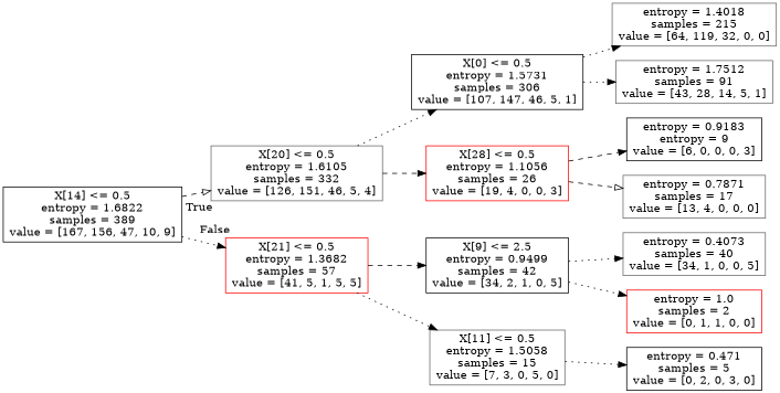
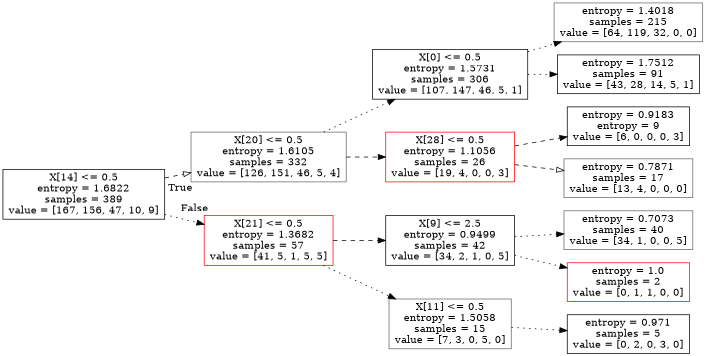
  digraph {
    rankdir=LR
    node [color=black shape=box]
    edge [arrowhead=normal style=dotted]
    n1 [label="X[14] <= 0.5\nentropy = 1.6822\nsamples = 389\nvalue = [167, 156, 47, 10, 9]"]
    n2 [color=gray40 label="X[20] <= 0.5\nentropy = 1.6105\nsamples = 332\nvalue = [126, 151, 46, 5, 4]"]
    n3 [color=red label="X[21] <= 0.5\nentropy = 1.3682\nsamples = 57\nvalue = [41, 5, 1, 5, 5]"]
    n4 [label="X[0] <= 0.5\nentropy = 1.5731\nsamples = 306\nvalue = [107, 147, 46, 5, 1]"]
    n5 [color=red label="X[28] <= 0.5\nentropy = 1.1056\nsamples = 26\nvalue = [19, 4, 0, 0, 3]"]
    n6 [label="X[9] <= 2.5\nentropy = 0.9499\nsamples = 42\nvalue = [34, 2, 1, 0, 5]"]
    n7 [color=gray40 label="X[11] <= 0.5\nentropy = 1.5058\nsamples = 15\nvalue = [7, 3, 0, 5, 0]"]
    n8 [color=gray40 label="entropy = 1.4018\nsamples = 215\nvalue = [64, 119, 32, 0, 0]"]
-   n9 [color=gray40 label="entropy = 1.7512\nsamples = 91\nvalue = [43, 28, 14, 5, 1]"]
+   n9 [label="entropy = 1.7512\nsamples = 91\nvalue = [43, 28, 14, 5, 1]"]
    n10 [label="entropy = 0.9183\nentropy = 9\nvalue = [6, 0, 0, 0, 3]"]
    n11 [color=gray40 label="entropy = 0.7871\nsamples = 17\nvalue = [13, 4, 0, 0, 0]"]
-   n12 [color=gray40 label="entropy = 0.4073\nsamples = 40\nvalue = [34, 1, 0, 0, 5]"]
+   n12 [color=gray40 label="entropy = 0.7073\nsamples = 40\nvalue = [34, 1, 0, 0, 5]"]
    n13 [color=red label="entropy = 1.0\nsamples = 2\nvalue = [0, 1, 1, 0, 0]"]
-   n14 [label="entropy = 0.471\nsamples = 5\nvalue = [0, 2, 0, 3, 0]"]
+   n14 [label="entropy = 0.971\nsamples = 5\nvalue = [0, 2, 0, 3, 0]"]
    n1 -> n2 [arrowhead=onormal headlabel=True labelangle=45 labeldistance=2.5 style=dashed]
    n1 -> n3 [headlabel=False labelangle=-45 labeldistance=2.5]
    n2 -> n4
    n2 -> n5 [style=dashed]
    n3 -> n6 [style=dashed]
    n3 -> n7
    n4 -> n8
    n4 -> n9
    n5 -> n10 [style=dashed]
    n5 -> n11 [arrowhead=onormal style=dashed]
    n6 -> n12
    n6 -> n13
    n7 -> n14
  }
